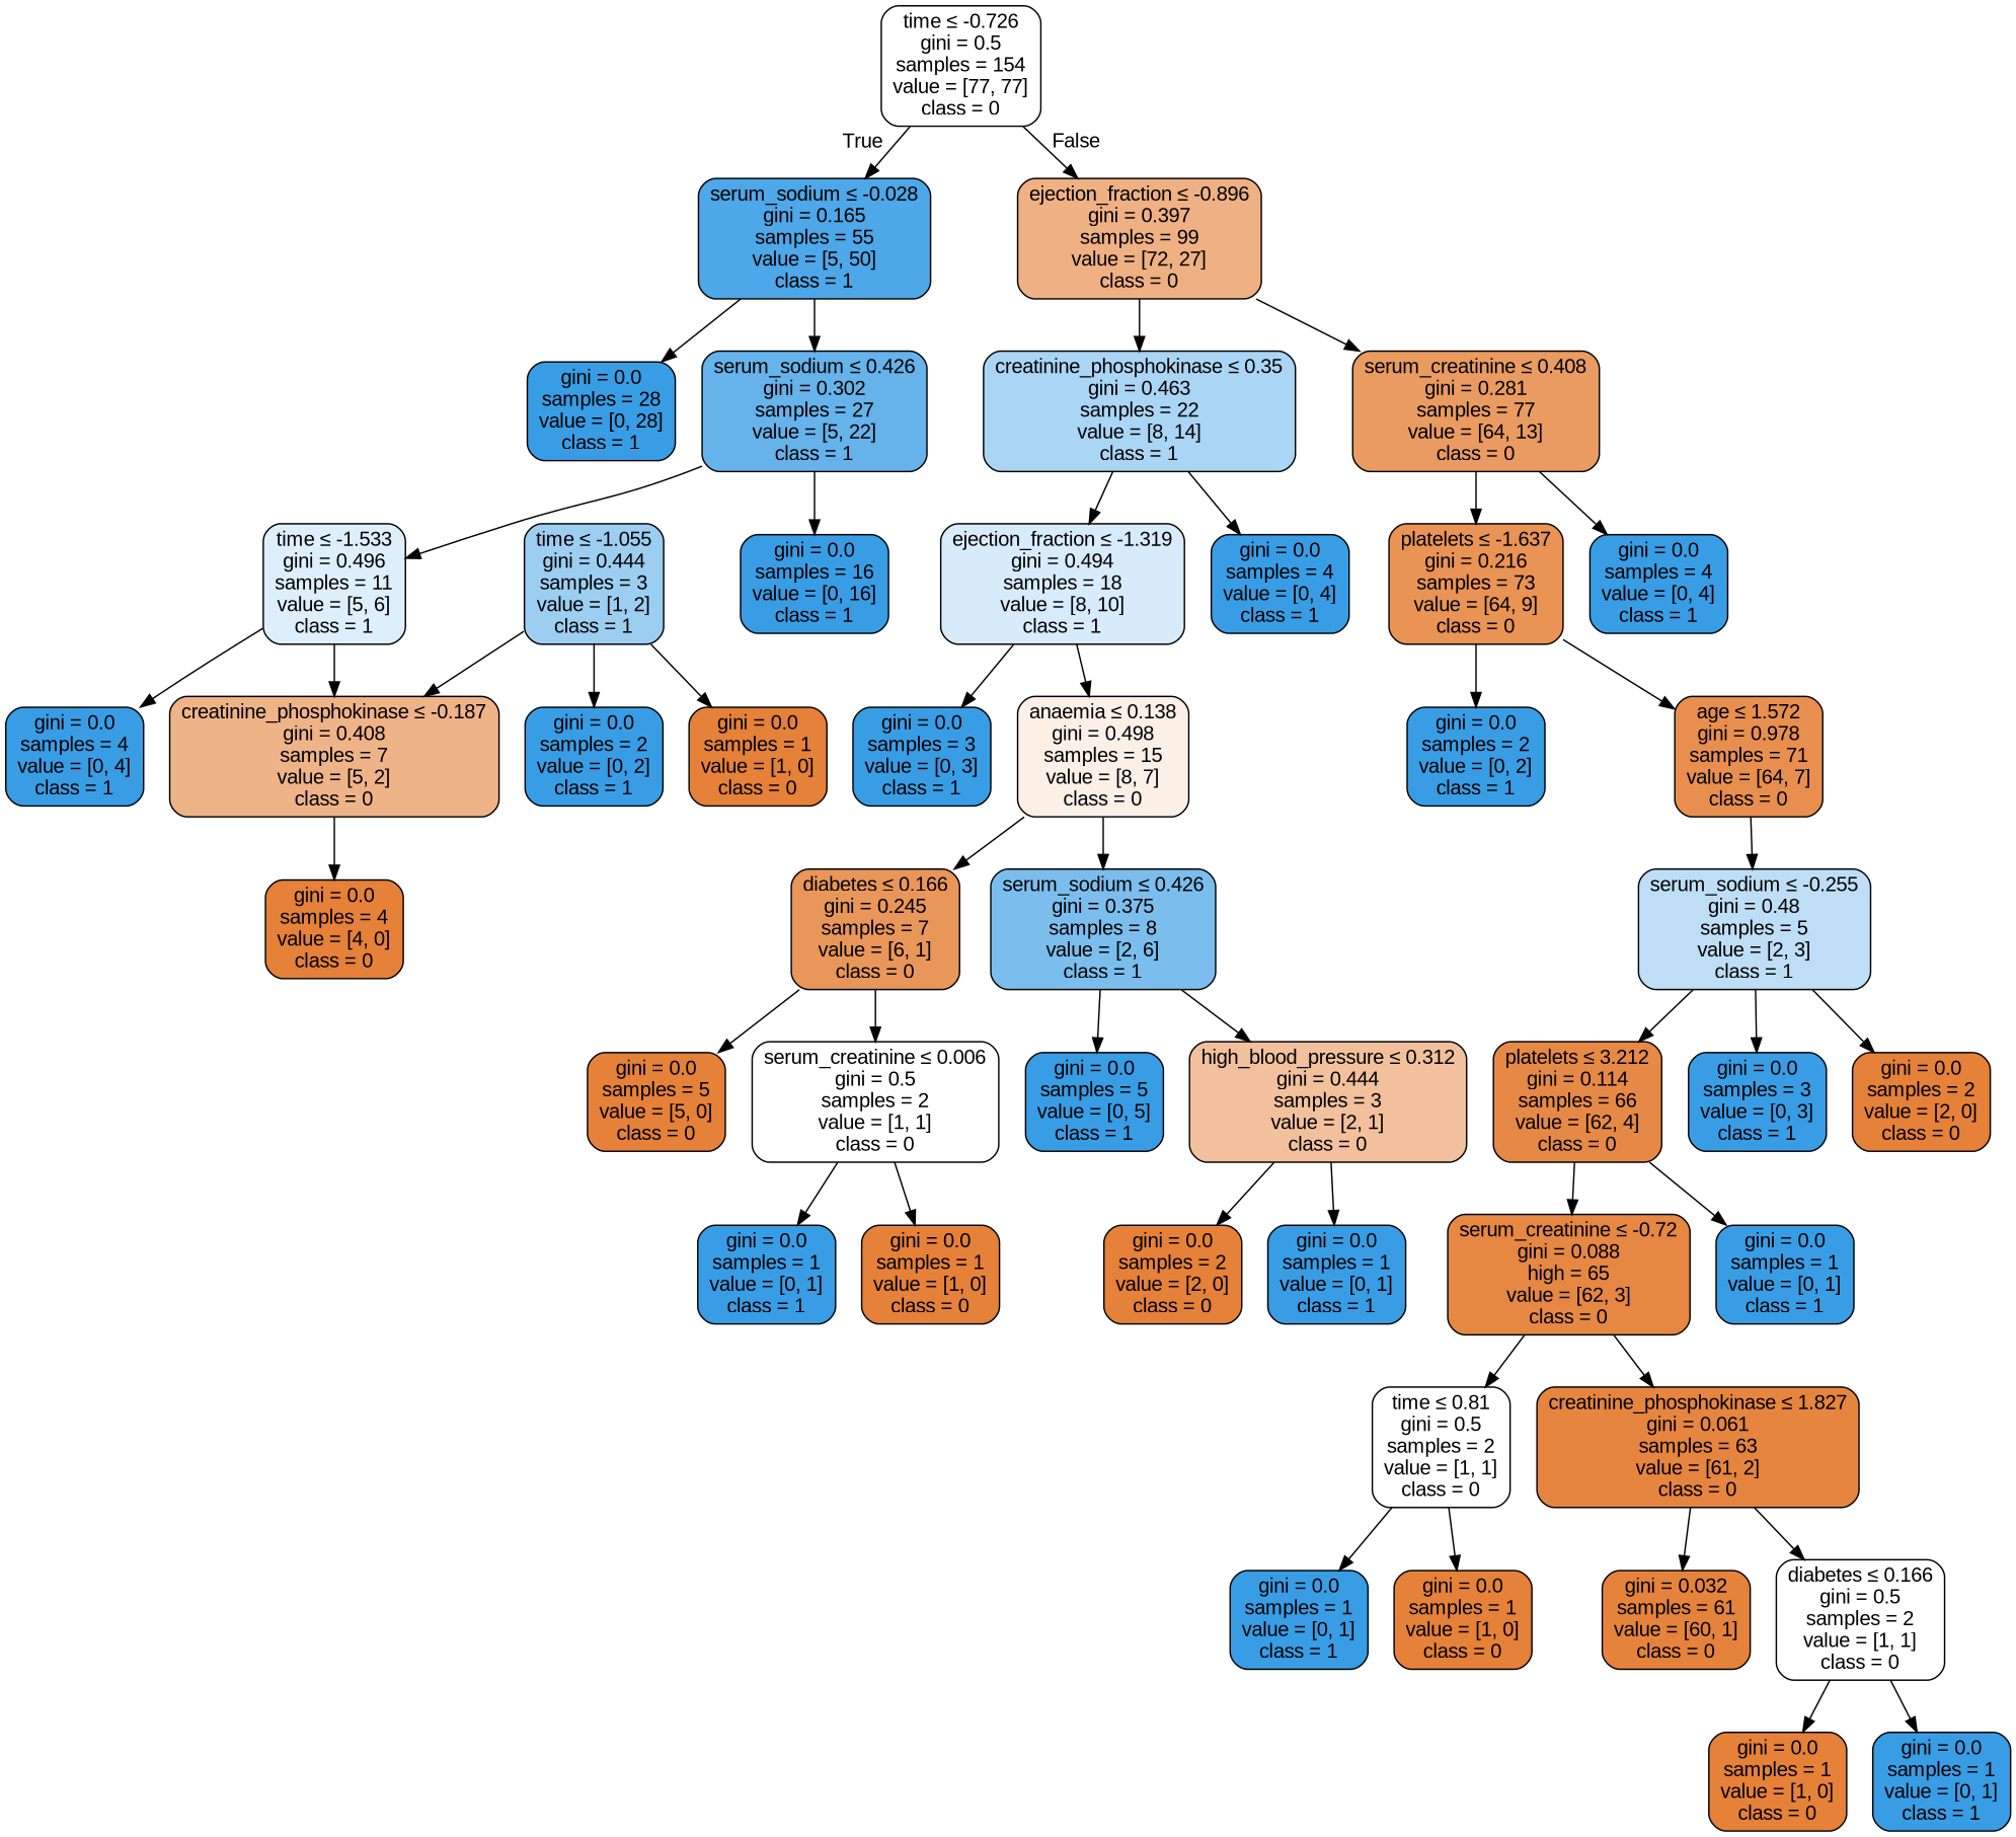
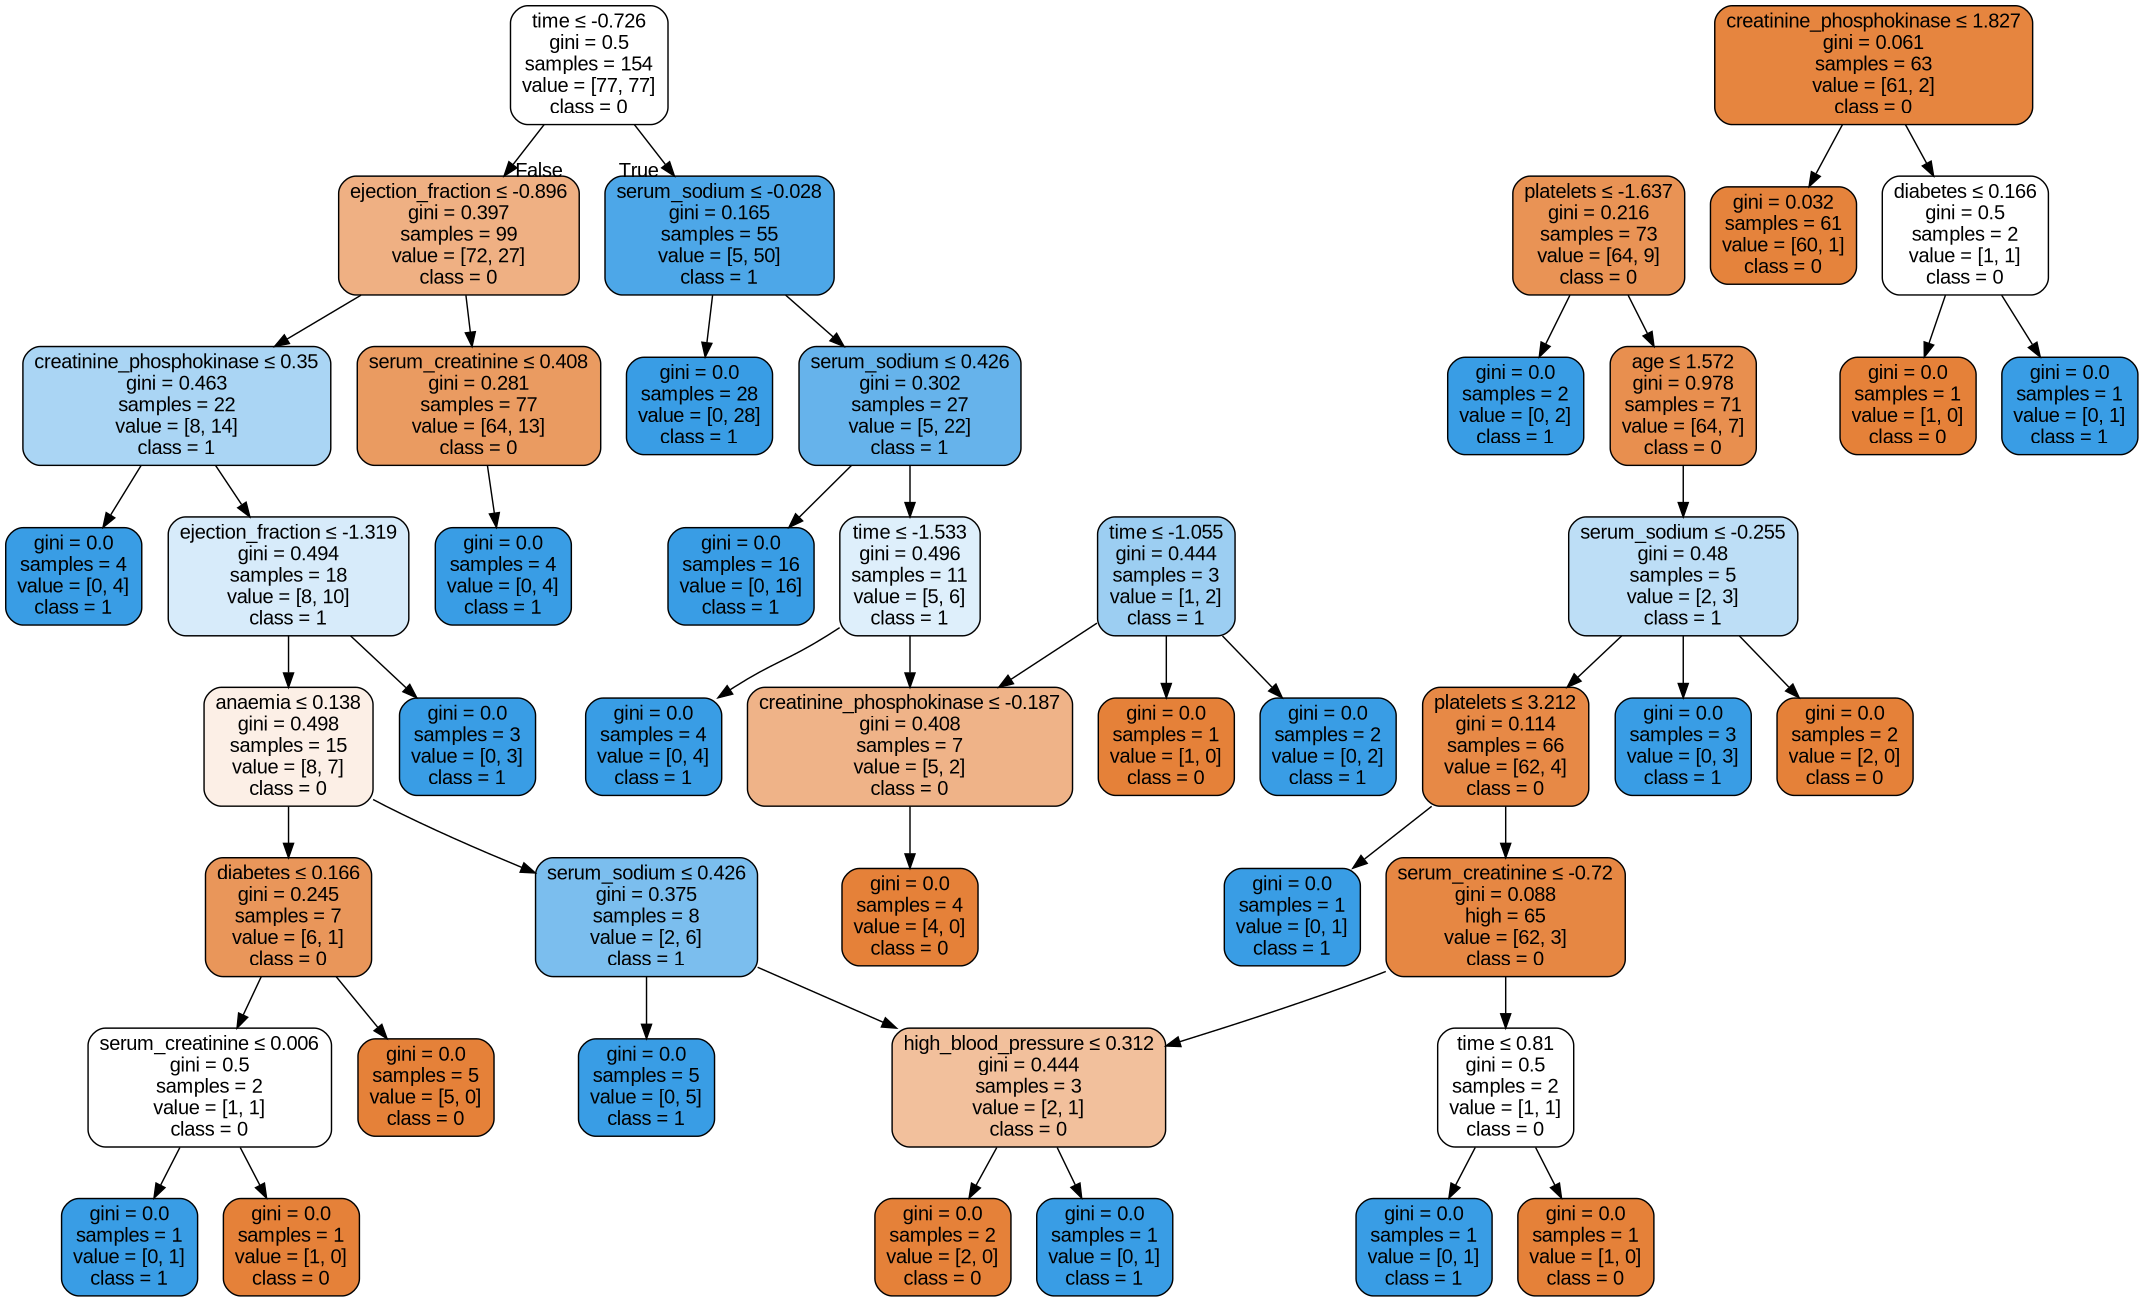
  digraph {
    fontname="Liberation Sans"
    node [color=black fillcolor="#399de5" fontname="Liberation Sans" shape=box style="filled, rounded"]
    edge [fontname="Liberation Sans"]
    n1 [fillcolor="#ffffff" label=<time &le; -0.726<br/>gini = 0.5<br/>samples = 154<br/>value = [77, 77]<br/>class = 0>]
    n2 [fillcolor="#4da7e8" label=<serum_sodium &le; -0.028<br/>gini = 0.165<br/>samples = 55<br/>value = [5, 50]<br/>class = 1>]
    n3 [fillcolor="#efb083" label=<ejection_fraction &le; -0.896<br/>gini = 0.397<br/>samples = 99<br/>value = [72, 27]<br/>class = 0>]
    n4 [label=<gini = 0.0<br/>samples = 28<br/>value = [0, 28]<br/>class = 1>]
    n5 [fillcolor="#66b3eb" label=<serum_sodium &le; 0.426<br/>gini = 0.302<br/>samples = 27<br/>value = [5, 22]<br/>class = 1>]
    n6 [fillcolor="#aad5f4" label=<creatinine_phosphokinase &le; 0.35<br/>gini = 0.463<br/>samples = 22<br/>value = [8, 14]<br/>class = 1>]
    n7 [fillcolor="#ea9b61" label=<serum_creatinine &le; 0.408<br/>gini = 0.281<br/>samples = 77<br/>value = [64, 13]<br/>class = 0>]
    n8 [fillcolor="#deeffb" label=<time &le; -1.533<br/>gini = 0.496<br/>samples = 11<br/>value = [5, 6]<br/>class = 1>]
    n9 [label=<gini = 0.0<br/>samples = 16<br/>value = [0, 16]<br/>class = 1>]
    n10 [label=<gini = 0.0<br/>samples = 4<br/>value = [0, 4]<br/>class = 1>]
    n11 [fillcolor="#efb388" label=<creatinine_phosphokinase &le; -0.187<br/>gini = 0.408<br/>samples = 7<br/>value = [5, 2]<br/>class = 0>]
    n12 [fillcolor="#e58139" label=<gini = 0.0<br/>samples = 4<br/>value = [4, 0]<br/>class = 0>]
    n13 [fillcolor="#9ccef2" label=<time &le; -1.055<br/>gini = 0.444<br/>samples = 3<br/>value = [1, 2]<br/>class = 1>]
    n14 [label=<gini = 0.0<br/>samples = 2<br/>value = [0, 2]<br/>class = 1>]
    n15 [fillcolor="#e58139" label=<gini = 0.0<br/>samples = 1<br/>value = [1, 0]<br/>class = 0>]
    n16 [fillcolor="#d7ebfa" label=<ejection_fraction &le; -1.319<br/>gini = 0.494<br/>samples = 18<br/>value = [8, 10]<br/>class = 1>]
    n17 [label=<gini = 0.0<br/>samples = 4<br/>value = [0, 4]<br/>class = 1>]
    n18 [fillcolor="#e99355" label=<platelets &le; -1.637<br/>gini = 0.216<br/>samples = 73<br/>value = [64, 9]<br/>class = 0>]
    n19 [label=<gini = 0.0<br/>samples = 4<br/>value = [0, 4]<br/>class = 1>]
    n20 [label=<gini = 0.0<br/>samples = 3<br/>value = [0, 3]<br/>class = 1>]
    n21 [fillcolor="#fcefe6" label=<anaemia &le; 0.138<br/>gini = 0.498<br/>samples = 15<br/>value = [8, 7]<br/>class = 0>]
    n22 [fillcolor="#e9965a" label=<diabetes &le; 0.166<br/>gini = 0.245<br/>samples = 7<br/>value = [6, 1]<br/>class = 0>]
    n23 [fillcolor="#7bbeee" label=<serum_sodium &le; 0.426<br/>gini = 0.375<br/>samples = 8<br/>value = [2, 6]<br/>class = 1>]
    n24 [fillcolor="#e58139" label=<gini = 0.0<br/>samples = 5<br/>value = [5, 0]<br/>class = 0>]
    n25 [fillcolor="#ffffff" label=<serum_creatinine &le; 0.006<br/>gini = 0.5<br/>samples = 2<br/>value = [1, 1]<br/>class = 0>]
    n26 [label=<gini = 0.0<br/>samples = 5<br/>value = [0, 5]<br/>class = 1>]
    n27 [fillcolor="#f2c09c" label=<high_blood_pressure &le; 0.312<br/>gini = 0.444<br/>samples = 3<br/>value = [2, 1]<br/>class = 0>]
    n28 [label=<gini = 0.0<br/>samples = 1<br/>value = [0, 1]<br/>class = 1>]
    n29 [fillcolor="#e58139" label=<gini = 0.0<br/>samples = 1<br/>value = [1, 0]<br/>class = 0>]
    n30 [fillcolor="#e58139" label=<gini = 0.0<br/>samples = 2<br/>value = [2, 0]<br/>class = 0>]
    n31 [label=<gini = 0.0<br/>samples = 1<br/>value = [0, 1]<br/>class = 1>]
    n32 [label=<gini = 0.0<br/>samples = 2<br/>value = [0, 2]<br/>class = 1>]
    n33 [fillcolor="#e88f4f" label=<age &le; 1.572<br/>gini = 0.978<br/>samples = 71<br/>value = [64, 7]<br/>class = 0>]
    n34 [fillcolor="#bddef6" label=<serum_sodium &le; -0.255<br/>gini = 0.48<br/>samples = 5<br/>value = [2, 3]<br/>class = 1>]
    n35 [fillcolor="#e78946" label=<platelets &le; 3.212<br/>gini = 0.114<br/>samples = 66<br/>value = [62, 4]<br/>class = 0>]
    n36 [fillcolor="#e68743" label=<serum_creatinine &le; -0.72<br/>gini = 0.088<br/>high = 65<br/>value = [62, 3]<br/>class = 0>]
    n37 [label=<gini = 0.0<br/>samples = 1<br/>value = [0, 1]<br/>class = 1>]
    n38 [label=<gini = 0.0<br/>samples = 3<br/>value = [0, 3]<br/>class = 1>]
    n39 [fillcolor="#e58139" label=<gini = 0.0<br/>samples = 2<br/>value = [2, 0]<br/>class = 0>]
    n40 [fillcolor="#ffffff" label=<time &le; 0.81<br/>gini = 0.5<br/>samples = 2<br/>value = [1, 1]<br/>class = 0>]
    n41 [fillcolor="#e6853f" label=<creatinine_phosphokinase &le; 1.827<br/>gini = 0.061<br/>samples = 63<br/>value = [61, 2]<br/>class = 0>]
    n42 [label=<gini = 0.0<br/>samples = 1<br/>value = [0, 1]<br/>class = 1>]
    n43 [fillcolor="#e58139" label=<gini = 0.0<br/>samples = 1<br/>value = [1, 0]<br/>class = 0>]
    n44 [fillcolor="#e5833c" label=<gini = 0.032<br/>samples = 61<br/>value = [60, 1]<br/>class = 0>]
    n45 [fillcolor="#ffffff" label=<diabetes &le; 0.166<br/>gini = 0.5<br/>samples = 2<br/>value = [1, 1]<br/>class = 0>]
    n46 [fillcolor="#e58139" label=<gini = 0.0<br/>samples = 1<br/>value = [1, 0]<br/>class = 0>]
    n47 [label=<gini = 0.0<br/>samples = 1<br/>value = [0, 1]<br/>class = 1>]
    n1 -> n2 [headlabel=True labelangle=45 labeldistance=2.5]
    n1 -> n3 [headlabel=False labelangle=-45 labeldistance=2.5]
    n2 -> n4
    n2 -> n5
    n3 -> n6
    n3 -> n7
    n5 -> n8
    n5 -> n9
    n6 -> n16
    n6 -> n17
-   n7 -> n18
    n7 -> n19
    n8 -> n10
    n8 -> n11
    n11 -> n12
    n13 -> n11
    n13 -> n14
    n13 -> n15
    n16 -> n20
    n16 -> n21
    n18 -> n32
    n18 -> n33
    n21 -> n22
    n21 -> n23
    n22 -> n24
    n22 -> n25
    n23 -> n26
    n23 -> n27
    n25 -> n28
    n25 -> n29
    n27 -> n30
    n27 -> n31
    n33 -> n34
    n34 -> n35
    n34 -> n38
    n34 -> n39
    n35 -> n36
    n35 -> n37
    n36 -> n40
-   n36 -> n41
+   n36 -> n27
    n40 -> n42
    n40 -> n43
    n41 -> n44
    n41 -> n45
    n45 -> n46
    n45 -> n47
  }
